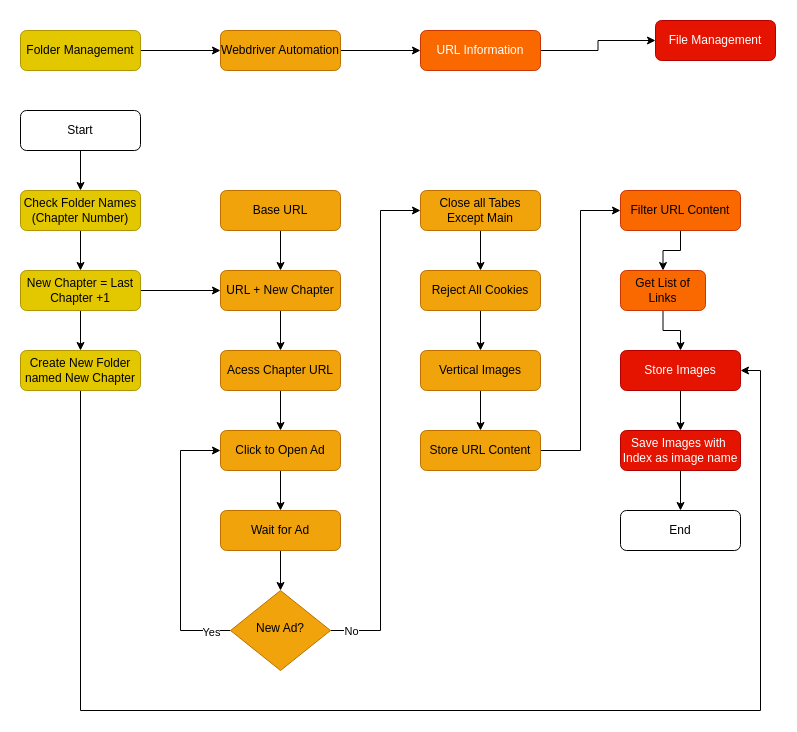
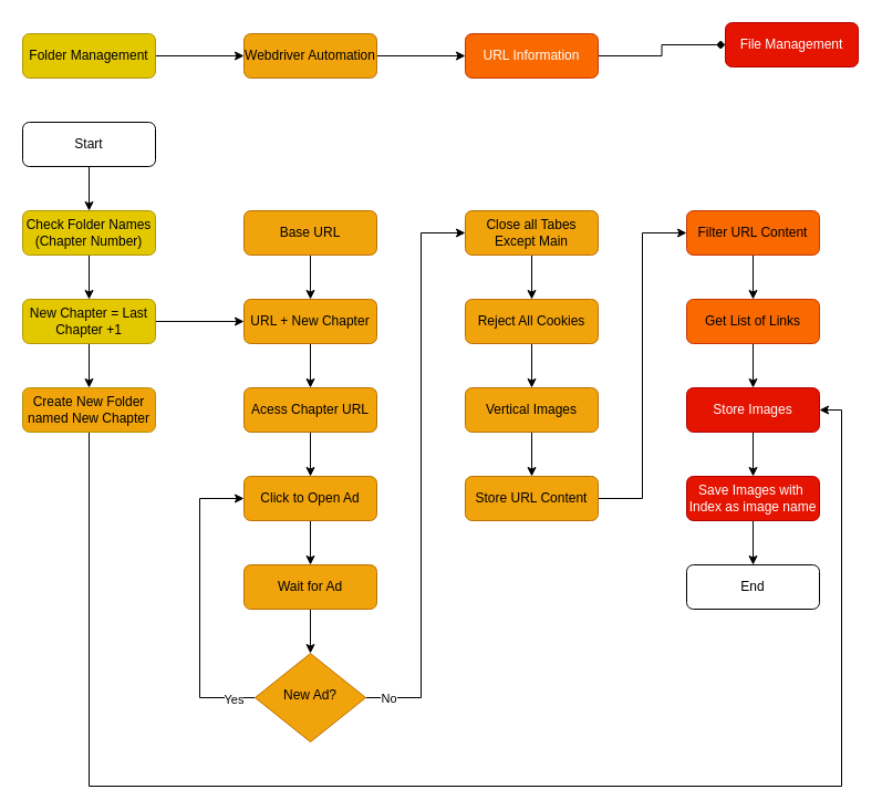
  <mxCell id="0" />
  <mxCell id="1" parent="0" />
  <mxCell id="2" style="edgeStyle=orthogonalEdgeStyle;rounded=0;orthogonalLoop=1;jettySize=auto;html=1;entryX=0.5;entryY=0;entryDx=0;entryDy=0;" parent="1" source="3" target="6" edge="1"><mxGeometry relative="1" as="geometry" /></mxCell>
  <mxCell id="3" value="Check Folder Names (Chapter Number)" style="rounded=1;whiteSpace=wrap;html=1;fontSize=12;glass=0;strokeWidth=1;shadow=0;fillColor=#e3c800;fontColor=#000000;strokeColor=#B09500;" parent="1" vertex="1"><mxGeometry x="20" y="190" width="120" height="40" as="geometry" /></mxCell>
  <mxCell id="4" value="" style="edgeStyle=orthogonalEdgeStyle;rounded=0;orthogonalLoop=1;jettySize=auto;html=1;" parent="1" source="6" target="8" edge="1"><mxGeometry relative="1" as="geometry" /></mxCell>
  <mxCell id="5" style="edgeStyle=orthogonalEdgeStyle;rounded=0;orthogonalLoop=1;jettySize=auto;html=1;" parent="1" source="6" target="12" edge="1"><mxGeometry relative="1" as="geometry" /></mxCell>
  <mxCell id="6" value="New Chapter = Last Chapter +1" style="rounded=1;whiteSpace=wrap;html=1;fontSize=12;glass=0;strokeWidth=1;shadow=0;fillColor=#e3c800;fontColor=#000000;strokeColor=#B09500;" parent="1" vertex="1"><mxGeometry x="20" y="270" width="120" height="40" as="geometry" /></mxCell>
  <mxCell id="7" style="edgeStyle=orthogonalEdgeStyle;rounded=0;orthogonalLoop=1;jettySize=auto;html=1;entryX=1;entryY=0.5;entryDx=0;entryDy=0;" edge="1" parent="1" source="8" target="35"><mxGeometry relative="1" as="geometry"><Array as="points"><mxPoint x="80" y="710" /><mxPoint x="760" y="710" /><mxPoint x="760" y="370" /></Array></mxGeometry></mxCell>
- <mxCell id="8" value="Create New Folder named New Chapter" style="rounded=1;whiteSpace=wrap;html=1;fontSize=12;glass=0;strokeWidth=1;shadow=0;fillColor=#e3c800;fontColor=#000000;strokeColor=#B09500;" parent="1" vertex="1"><mxGeometry x="20" y="350" width="120" height="40" as="geometry" /></mxCell>
+ <mxCell id="8" value="Create New Folder named New Chapter" style="rounded=1;whiteSpace=wrap;html=1;fontSize=12;glass=0;strokeWidth=1;shadow=0;fillColor=#f0a30a;fontColor=#000000;strokeColor=#B09500;" parent="1" vertex="1"><mxGeometry x="20" y="350" width="120" height="40" as="geometry" /></mxCell>
  <mxCell id="9" value="" style="edgeStyle=orthogonalEdgeStyle;rounded=0;orthogonalLoop=1;jettySize=auto;html=1;" parent="1" source="10" target="12" edge="1"><mxGeometry relative="1" as="geometry" /></mxCell>
  <mxCell id="10" value="Base URL" style="rounded=1;whiteSpace=wrap;html=1;fontSize=12;glass=0;strokeWidth=1;shadow=0;fillColor=#f0a30a;fontColor=#000000;strokeColor=#BD7000;" parent="1" vertex="1"><mxGeometry x="220" y="190" width="120" height="40" as="geometry" /></mxCell>
  <mxCell id="11" style="edgeStyle=orthogonalEdgeStyle;rounded=0;orthogonalLoop=1;jettySize=auto;html=1;entryX=0.5;entryY=0;entryDx=0;entryDy=0;" parent="1" source="12" target="14" edge="1"><mxGeometry relative="1" as="geometry" /></mxCell>
  <mxCell id="12" value="URL + New Chapter" style="rounded=1;whiteSpace=wrap;html=1;fontSize=12;glass=0;strokeWidth=1;shadow=0;fillColor=#f0a30a;fontColor=#000000;strokeColor=#BD7000;" parent="1" vertex="1"><mxGeometry x="220" y="270" width="120" height="40" as="geometry" /></mxCell>
  <mxCell id="13" value="" style="edgeStyle=orthogonalEdgeStyle;rounded=0;orthogonalLoop=1;jettySize=auto;html=1;" parent="1" source="14" target="16" edge="1"><mxGeometry relative="1" as="geometry" /></mxCell>
  <mxCell id="14" value="Acess Chapter URL" style="rounded=1;whiteSpace=wrap;html=1;fontSize=12;glass=0;strokeWidth=1;shadow=0;fillColor=#f0a30a;fontColor=#000000;strokeColor=#BD7000;" parent="1" vertex="1"><mxGeometry x="220" y="350" width="120" height="40" as="geometry" /></mxCell>
  <mxCell id="15" value="" style="edgeStyle=orthogonalEdgeStyle;rounded=0;orthogonalLoop=1;jettySize=auto;html=1;" parent="1" source="16" target="18" edge="1"><mxGeometry relative="1" as="geometry" /></mxCell>
  <mxCell id="16" value="Click to Open Ad" style="rounded=1;whiteSpace=wrap;html=1;fontSize=12;glass=0;strokeWidth=1;shadow=0;fillColor=#f0a30a;fontColor=#000000;strokeColor=#BD7000;" parent="1" vertex="1"><mxGeometry x="220" y="430" width="120" height="40" as="geometry" /></mxCell>
  <mxCell id="17" style="edgeStyle=orthogonalEdgeStyle;rounded=0;orthogonalLoop=1;jettySize=auto;html=1;entryX=0.5;entryY=0;entryDx=0;entryDy=0;" parent="1" source="18" target="23" edge="1"><mxGeometry relative="1" as="geometry"><mxPoint x="280" y="590" as="targetPoint" /></mxGeometry></mxCell>
  <mxCell id="18" value="Wait for Ad" style="rounded=1;whiteSpace=wrap;html=1;fontSize=12;glass=0;strokeWidth=1;shadow=0;fillColor=#f0a30a;fontColor=#000000;strokeColor=#BD7000;" parent="1" vertex="1"><mxGeometry x="220" y="510" width="120" height="40" as="geometry" /></mxCell>
  <mxCell id="19" style="edgeStyle=orthogonalEdgeStyle;rounded=0;orthogonalLoop=1;jettySize=auto;html=1;entryX=0;entryY=0.5;entryDx=0;entryDy=0;exitX=0;exitY=0.5;exitDx=0;exitDy=0;" parent="1" source="23" target="16" edge="1"><mxGeometry relative="1" as="geometry"><mxPoint x="230" y="630" as="sourcePoint" /><mxPoint x="20" y="450" as="targetPoint" /><Array as="points"><mxPoint x="180" y="630" /><mxPoint x="180" y="450" /></Array></mxGeometry></mxCell>
  <mxCell id="20" value="Yes" style="edgeLabel;html=1;align=center;verticalAlign=middle;resizable=0;points=[];" parent="19" vertex="1" connectable="0"><mxGeometry x="-0.006" relative="1" as="geometry"><mxPoint x="30" y="85" as="offset" /></mxGeometry></mxCell>
  <mxCell id="21" style="edgeStyle=orthogonalEdgeStyle;rounded=0;orthogonalLoop=1;jettySize=auto;html=1;entryX=0;entryY=0.5;entryDx=0;entryDy=0;exitX=1;exitY=0.5;exitDx=0;exitDy=0;exitPerimeter=0;" parent="1" source="23" target="25" edge="1"><mxGeometry relative="1" as="geometry"><Array as="points"><mxPoint x="380" y="630" /><mxPoint x="380" y="210" /></Array><mxPoint x="330" y="630" as="sourcePoint" /></mxGeometry></mxCell>
  <mxCell id="22" value="No" style="edgeLabel;html=1;align=center;verticalAlign=middle;resizable=0;points=[];" parent="21" vertex="1" connectable="0"><mxGeometry x="-0.392" relative="1" as="geometry"><mxPoint x="-30" y="105" as="offset" /></mxGeometry></mxCell>
  <mxCell id="23" value="New Ad?" style="rhombus;whiteSpace=wrap;html=1;shadow=0;fontFamily=Helvetica;fontSize=12;align=center;strokeWidth=1;spacing=6;spacingTop=-4;fillColor=#f0a30a;fontColor=#000000;strokeColor=#BD7000;" parent="1" vertex="1"><mxGeometry x="230" y="590" width="100" height="80" as="geometry" /></mxCell>
  <mxCell id="24" style="edgeStyle=orthogonalEdgeStyle;rounded=0;orthogonalLoop=1;jettySize=auto;html=1;entryX=0.5;entryY=0;entryDx=0;entryDy=0;" parent="1" source="25" target="27" edge="1"><mxGeometry relative="1" as="geometry" /></mxCell>
  <mxCell id="25" value="Close all Tabes Except Main" style="rounded=1;whiteSpace=wrap;html=1;fontSize=12;glass=0;strokeWidth=1;shadow=0;fillColor=#f0a30a;fontColor=#000000;strokeColor=#BD7000;" parent="1" vertex="1"><mxGeometry x="420" y="190" width="120" height="40" as="geometry" /></mxCell>
  <mxCell id="26" style="edgeStyle=orthogonalEdgeStyle;rounded=0;orthogonalLoop=1;jettySize=auto;html=1;entryX=0.5;entryY=0;entryDx=0;entryDy=0;" parent="1" source="27" target="29" edge="1"><mxGeometry relative="1" as="geometry" /></mxCell>
  <mxCell id="27" value="Reject All Cookies" style="rounded=1;whiteSpace=wrap;html=1;fontSize=12;glass=0;strokeWidth=1;shadow=0;fillColor=#f0a30a;fontColor=#000000;strokeColor=#BD7000;" parent="1" vertex="1"><mxGeometry x="420" y="270" width="120" height="40" as="geometry" /></mxCell>
  <mxCell id="28" value="" style="edgeStyle=orthogonalEdgeStyle;rounded=0;orthogonalLoop=1;jettySize=auto;html=1;" edge="1" parent="1" source="29" target="46"><mxGeometry relative="1" as="geometry" /></mxCell>
  <mxCell id="29" value="Vertical Images" style="rounded=1;whiteSpace=wrap;html=1;fontSize=12;glass=0;strokeWidth=1;shadow=0;fillColor=#f0a30a;fontColor=#000000;strokeColor=#BD7000;" parent="1" vertex="1"><mxGeometry x="420" y="350" width="120" height="40" as="geometry" /></mxCell>
  <mxCell id="30" style="edgeStyle=orthogonalEdgeStyle;rounded=0;orthogonalLoop=1;jettySize=auto;html=1;entryX=0.5;entryY=0;entryDx=0;entryDy=0;" parent="1" source="31" target="33" edge="1"><mxGeometry relative="1" as="geometry" /></mxCell>
  <mxCell id="31" value="Filter URL Content" style="rounded=1;whiteSpace=wrap;html=1;fontSize=12;glass=0;strokeWidth=1;shadow=0;fillColor=#fa6800;fontColor=#000000;strokeColor=#C73500;" parent="1" vertex="1"><mxGeometry x="620" y="190" width="120" height="40" as="geometry" /></mxCell>
  <mxCell id="32" value="" style="edgeStyle=orthogonalEdgeStyle;rounded=0;orthogonalLoop=1;jettySize=auto;html=1;entryX=0.5;entryY=0;entryDx=0;entryDy=0;" parent="1" source="33" target="35" edge="1"><mxGeometry relative="1" as="geometry" /></mxCell>
- <mxCell id="33" value="Get List of Links" style="rounded=1;whiteSpace=wrap;html=1;fontSize=12;glass=0;strokeWidth=1;shadow=0;fillColor=#fa6800;fontColor=#000000;strokeColor=#C73500;" parent="1" vertex="1"><mxGeometry x="620" y="270" width="85" height="40" as="geometry" /></mxCell>
+ <mxCell id="33" value="Get List of Links" style="rounded=1;whiteSpace=wrap;html=1;fontSize=12;glass=0;strokeWidth=1;shadow=0;fillColor=#fa6800;fontColor=#000000;strokeColor=#C73500;" parent="1" vertex="1"><mxGeometry x="620" y="270" width="120" height="40" as="geometry" /></mxCell>
  <mxCell id="34" value="" style="edgeStyle=orthogonalEdgeStyle;rounded=0;orthogonalLoop=1;jettySize=auto;html=1;exitX=0.5;exitY=1;exitDx=0;exitDy=0;entryX=0.5;entryY=0;entryDx=0;entryDy=0;" parent="1" source="35" target="37" edge="1"><mxGeometry relative="1" as="geometry" /></mxCell>
  <mxCell id="35" value="Store Images" style="rounded=1;whiteSpace=wrap;html=1;fontSize=12;glass=0;strokeWidth=1;shadow=0;fillColor=#e51400;fontColor=#ffffff;strokeColor=#B20000;" parent="1" vertex="1"><mxGeometry x="620" y="350" width="120" height="40" as="geometry" /></mxCell>
  <mxCell id="36" style="edgeStyle=orthogonalEdgeStyle;rounded=0;orthogonalLoop=1;jettySize=auto;html=1;entryX=0.5;entryY=0;entryDx=0;entryDy=0;" edge="1" parent="1" source="37" target="49"><mxGeometry relative="1" as="geometry" /></mxCell>
  <mxCell id="37" value="Save Images with&amp;nbsp; Index as image name" style="rounded=1;whiteSpace=wrap;html=1;fontSize=12;glass=0;strokeWidth=1;shadow=0;fillColor=#e51400;fontColor=#ffffff;strokeColor=#B20000;" parent="1" vertex="1"><mxGeometry x="620" y="430" width="120" height="40" as="geometry" /></mxCell>
  <mxCell id="38" value="" style="edgeStyle=orthogonalEdgeStyle;rounded=0;orthogonalLoop=1;jettySize=auto;html=1;fontColor=#000000;" edge="1" parent="1" source="39" target="41"><mxGeometry relative="1" as="geometry" /></mxCell>
  <mxCell id="39" value="Folder Management" style="rounded=1;whiteSpace=wrap;html=1;fontSize=12;glass=0;strokeWidth=1;shadow=0;fillColor=#e3c800;fontColor=#000000;strokeColor=#B09500;" vertex="1" parent="1"><mxGeometry x="20" y="30" width="120" height="40" as="geometry" /></mxCell>
  <mxCell id="40" value="" style="edgeStyle=orthogonalEdgeStyle;rounded=0;orthogonalLoop=1;jettySize=auto;html=1;fontColor=#FFFFFF;" edge="1" parent="1" source="41" target="43"><mxGeometry relative="1" as="geometry" /></mxCell>
  <mxCell id="41" value="Webdriver Automation" style="rounded=1;whiteSpace=wrap;html=1;fontSize=12;glass=0;strokeWidth=1;shadow=0;fillColor=#f0a30a;fontColor=#000000;strokeColor=#BD7000;" vertex="1" parent="1"><mxGeometry x="220" y="30" width="120" height="40" as="geometry" /></mxCell>
- <mxCell id="42" value="" style="edgeStyle=orthogonalEdgeStyle;rounded=0;orthogonalLoop=1;jettySize=auto;html=1;fontColor=#FFFFFF;" edge="1" parent="1" source="43" target="44"><mxGeometry relative="1" as="geometry" /></mxCell>
+ <mxCell id="42" value="" style="edgeStyle=orthogonalEdgeStyle;rounded=0;orthogonalLoop=1;jettySize=auto;html=1;fontColor=#FFFFFF;endArrow=diamond;" edge="1" parent="1" source="43" target="44"><mxGeometry relative="1" as="geometry" /></mxCell>
  <mxCell id="43" value="URL Information" style="rounded=1;whiteSpace=wrap;html=1;fontSize=12;glass=0;strokeWidth=1;shadow=0;fillColor=#fa6800;fontColor=#FFFFFF;strokeColor=#C73500;" vertex="1" parent="1"><mxGeometry x="420" y="30" width="120" height="40" as="geometry" /></mxCell>
  <mxCell id="44" value="File Management" style="rounded=1;whiteSpace=wrap;html=1;fontSize=12;glass=0;strokeWidth=1;shadow=0;fillColor=#e51400;fontColor=#FFFFFF;strokeColor=#B20000;" vertex="1" parent="1"><mxGeometry x="655" y="20" width="120" height="40" as="geometry" /></mxCell>
  <mxCell id="45" style="edgeStyle=orthogonalEdgeStyle;rounded=0;orthogonalLoop=1;jettySize=auto;html=1;entryX=0;entryY=0.5;entryDx=0;entryDy=0;" edge="1" parent="1" source="46" target="31"><mxGeometry relative="1" as="geometry" /></mxCell>
  <mxCell id="46" value="Store URL Content" style="rounded=1;whiteSpace=wrap;html=1;fontSize=12;glass=0;strokeWidth=1;shadow=0;fillColor=#f0a30a;fontColor=#000000;strokeColor=#BD7000;" vertex="1" parent="1"><mxGeometry x="420" y="430" width="120" height="40" as="geometry" /></mxCell>
  <mxCell id="47" style="edgeStyle=orthogonalEdgeStyle;rounded=0;orthogonalLoop=1;jettySize=auto;html=1;entryX=0.5;entryY=0;entryDx=0;entryDy=0;" edge="1" parent="1" source="48" target="3"><mxGeometry relative="1" as="geometry" /></mxCell>
  <mxCell id="48" value="Start" style="rounded=1;whiteSpace=wrap;html=1;fontSize=12;glass=0;strokeWidth=1;shadow=0;" vertex="1" parent="1"><mxGeometry x="20" y="110" width="120" height="40" as="geometry" /></mxCell>
  <mxCell id="49" value="End" style="rounded=1;whiteSpace=wrap;html=1;fontSize=12;glass=0;strokeWidth=1;shadow=0;" vertex="1" parent="1"><mxGeometry x="620" y="510" width="120" height="40" as="geometry" /></mxCell>
